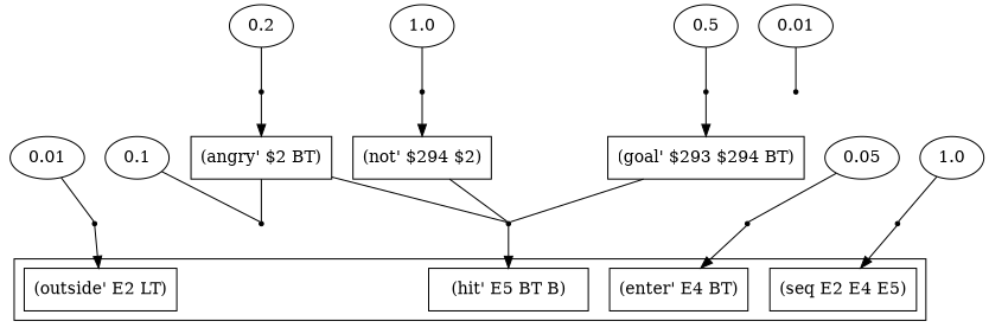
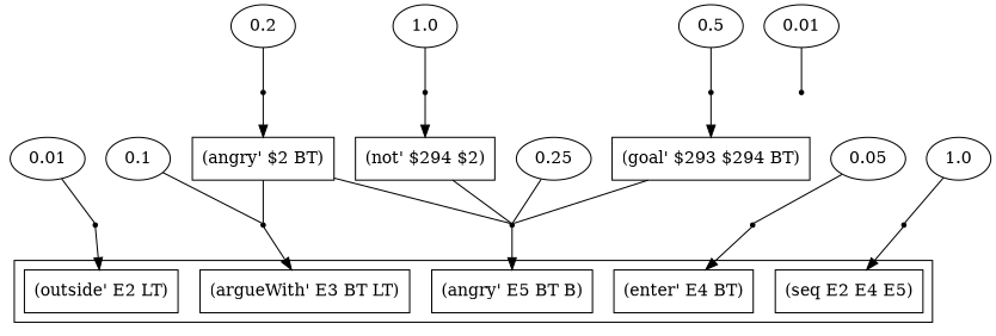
  digraph {
    rankdir=TB
    edge [arrowhead=none]
    n1 [label="(outside' E2 LT)" shape=box]
+   n2 [label="(argueWith' E3 BT LT)" shape=box]
    n3 [label="(enter' E4 BT)" shape=box]
-   n4 [label="(hit' E5 BT B)" shape=box]
+   n4 [label="(angry' E5 BT B)" shape=box]
    n5 [label="(seq E2 E4 E5)" shape=box]
    n6 [label=0.01]
    r0 [shape=point]
    n8 [label=0.01]
    r1 [shape=point]
    n10 [label=0.1]
    r2 [shape=point]
    n12 [label=0.2]
    r3 [shape=point]
    n14 [label="(angry' $2 BT)" shape=box]
    n15 [label=0.05]
    r4 [shape=point]
+   n17 [label=0.25]
    r5 [shape=point]
    n19 [label=0.5]
    r6 [shape=point]
    n21 [label="(goal' $293 $294 BT)" shape=box]
    n22 [label=1.0]
    r7 [shape=point]
    n24 [label="(not' $294 $2)" shape=box]
    n25 [label=1.0]
    r8 [shape=point]
    subgraph cluster_1 {
      n1
+     n2
      n3
      n4
      n5
    }
    n6 -> r0
    n8 -> r1
    r1 -> n1 [arrowhead=""]
    n10 -> r2
+   r2 -> n2 [arrowhead=""]
    n12 -> r3
    r3 -> n14 [arrowhead=""]
    n14 -> r2
    n14 -> r5
    n15 -> r4
    r4 -> n3 [arrowhead=""]
+   n17 -> r5
    r5 -> n4 [arrowhead=""]
    n19 -> r6
    r6 -> n21 [arrowhead=""]
    n21 -> r5
    n22 -> r7
    r7 -> n24 [arrowhead=""]
    n24 -> r5
    n25 -> r8
    r8 -> n5 [arrowhead=""]
  }
